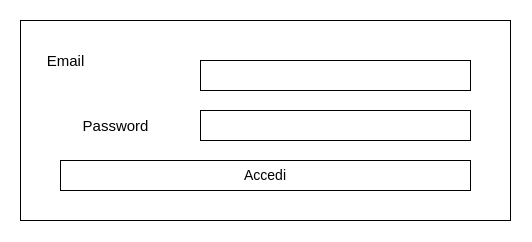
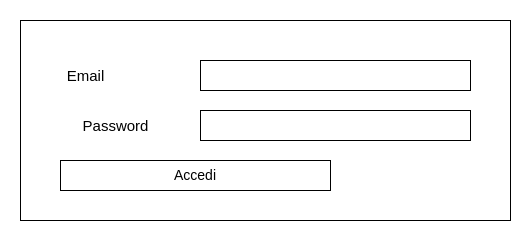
  <mxCell id="0" />
  <mxCell id="1" parent="0" />
  <mxCell id="2" value="" style="rounded=0;whiteSpace=wrap;html=1;" vertex="1" parent="1"><mxGeometry x="20" y="20" width="490" height="200" as="geometry" /></mxCell>
  <mxCell id="3" value="" style="rounded=0;whiteSpace=wrap;html=1;" vertex="1" parent="1"><mxGeometry x="200" y="60" width="270" height="30" as="geometry" /></mxCell>
  <mxCell id="4" value="" style="rounded=0;whiteSpace=wrap;html=1;" vertex="1" parent="1"><mxGeometry x="200" y="110" width="270" height="30" as="geometry" /></mxCell>
- <mxCell id="5" value="Accedi" style="rounded=0;whiteSpace=wrap;html=1;fontSize=14;" vertex="1" parent="1"><mxGeometry x="60" y="160" width="410" height="30" as="geometry" /></mxCell>
- <mxCell id="6" value="Email" style="text;html=1;align=center;verticalAlign=middle;resizable=0;points=[];autosize=1;fontSize=15;" vertex="1" parent="1"><mxGeometry x="40" y="50" width="50" height="20" as="geometry" /></mxCell>
+ <mxCell id="5" value="Accedi" style="rounded=0;whiteSpace=wrap;html=1;fontSize=14;" vertex="1" parent="1"><mxGeometry x="60" y="160" width="270" height="30" as="geometry" /></mxCell>
+ <mxCell id="6" value="Email" style="text;html=1;align=center;verticalAlign=middle;resizable=0;points=[];autosize=1;fontSize=15;" vertex="1" parent="1"><mxGeometry x="60" y="65" width="50" height="20" as="geometry" /></mxCell>
  <mxCell id="7" value="Password" style="text;html=1;align=center;verticalAlign=middle;resizable=0;points=[];autosize=1;fontSize=15;" vertex="1" parent="1"><mxGeometry x="75" y="115" width="80" height="20" as="geometry" /></mxCell>
